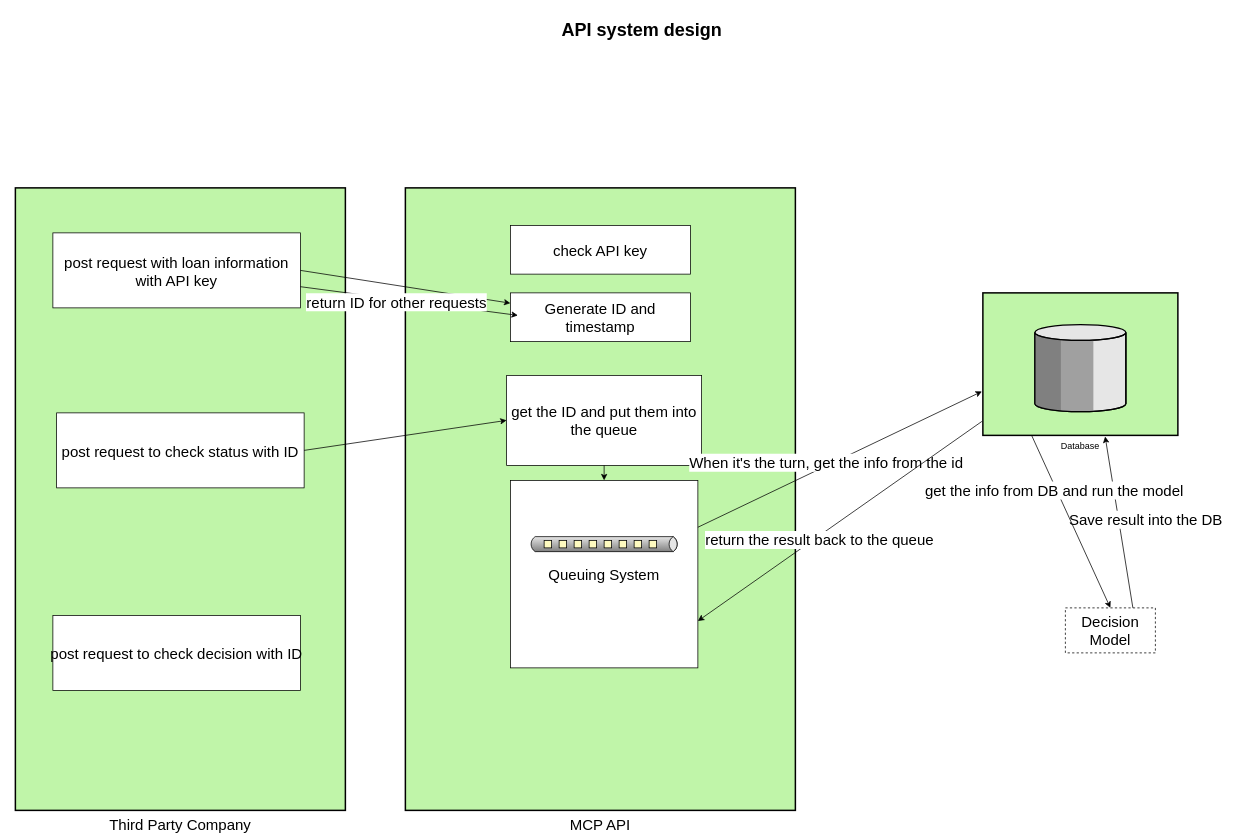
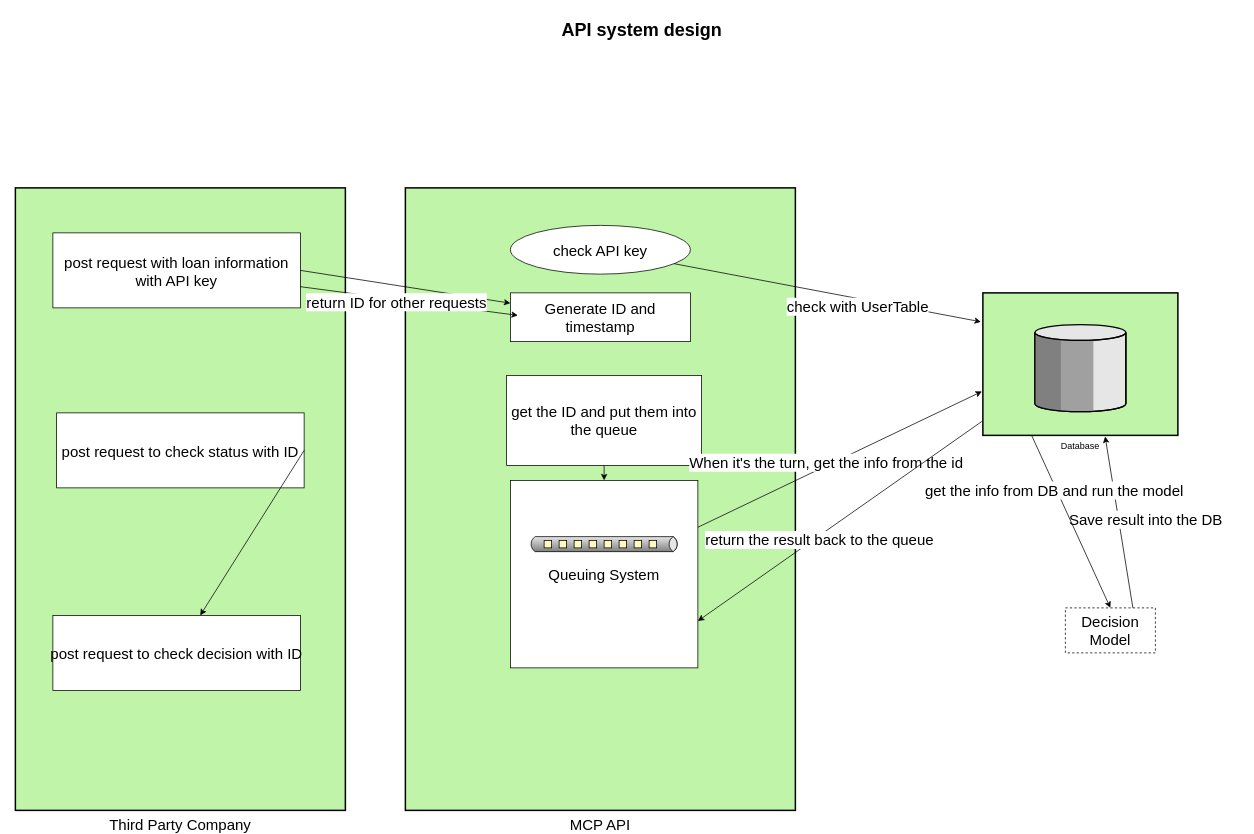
  <mxCell id="0" style=";html=1;" />
  <mxCell id="1" style=";html=1;" parent="0" />
  <mxCell id="2" value="Third Party Company" style="strokeWidth=2;dashed=0;align=center;fontSize=20;shape=rect;verticalLabelPosition=bottom;verticalAlign=top;fillColor=#c0f5a9" parent="1" vertex="1"><mxGeometry x="20" y="250" width="440" height="830" as="geometry" /></mxCell>
  <mxCell id="3" value="post request with loan information&#10;with API key" style="strokeWidth=1;dashed=0;align=center;fontSize=20;shape=rect;fillColor=#ffffff;strokeColor=#000000;" parent="2" vertex="1"><mxGeometry x="50" y="60" width="330" height="100" as="geometry" /></mxCell>
  <mxCell id="4" value="post request to check status with ID" style="strokeWidth=1;dashed=0;align=center;fontSize=20;shape=rect;fillColor=#ffffff;strokeColor=#000000;" vertex="1" parent="2"><mxGeometry x="55" y="300" width="330" height="100" as="geometry" /></mxCell>
  <mxCell id="5" value="post request to check decision with ID" style="strokeWidth=1;dashed=0;align=center;fontSize=20;shape=rect;fillColor=#ffffff;strokeColor=#000000;" vertex="1" parent="2"><mxGeometry x="50" y="570" width="330" height="100" as="geometry" /></mxCell>
  <mxCell id="6" value="Database" style="strokeWidth=2;dashed=0;align=center;fontSize=12;verticalLabelPosition=bottom;verticalAlign=top;shape=mxgraph.eip.message_store;fillColor=#c0f5a9" parent="1" vertex="1"><mxGeometry x="1310" y="390" width="260" height="190" as="geometry" /></mxCell>
  <mxCell id="7" value="API system design" style="text;strokeColor=none;fillColor=none;html=1;fontSize=24;fontStyle=1;verticalAlign=middle;align=center;" parent="1" vertex="1"><mxGeometry x="60" y="20" width="1590" height="40" as="geometry" /></mxCell>
  <mxCell id="8" value="MCP API" style="strokeWidth=2;dashed=0;align=center;fontSize=20;shape=rect;verticalLabelPosition=bottom;verticalAlign=top;fillColor=#c0f5a9" vertex="1" parent="1"><mxGeometry x="540" y="250" width="520" height="830" as="geometry" /></mxCell>
- <mxCell id="9" value="check API key" style="rounded=0;whiteSpace=wrap;html=1;fontSize=20;" vertex="1" parent="1"><mxGeometry x="680" y="300" width="240" height="65" as="geometry" /></mxCell>
+ <mxCell id="9" value="check API key" style="ellipse;whiteSpace=wrap;html=1;fontSize=20;" vertex="1" parent="1"><mxGeometry x="680" y="300" width="240" height="65" as="geometry" /></mxCell>
+ <mxCell id="10" value="" style="endArrow=classic;html=1;fontSize=20;entryX=-0.01;entryY=0.203;entryDx=0;entryDy=0;entryPerimeter=0;" edge="1" parent="1" source="9" target="6"><mxGeometry width="50" height="50" relative="1" as="geometry"><mxPoint x="780" y="560" as="sourcePoint" /><mxPoint x="830" y="510" as="targetPoint" /></mxGeometry></mxCell>
+ <mxCell id="11" value="check with UserTable" style="edgeLabel;html=1;align=center;verticalAlign=middle;resizable=0;points=[];fontSize=20;" vertex="1" connectable="0" parent="10"><mxGeometry x="0.472" y="1" relative="1" as="geometry"><mxPoint x="-57" as="offset" /></mxGeometry></mxCell>
  <mxCell id="12" value="" style="endArrow=classic;html=1;fontSize=20;exitX=1;exitY=0.5;exitDx=0;exitDy=0;" edge="1" parent="1" source="3" target="13"><mxGeometry width="50" height="50" relative="1" as="geometry"><mxPoint x="620" y="560" as="sourcePoint" /><mxPoint x="670" y="510" as="targetPoint" /></mxGeometry></mxCell>
  <mxCell id="13" value="Generate ID and timestamp" style="rounded=0;whiteSpace=wrap;html=1;fontSize=20;" vertex="1" parent="1"><mxGeometry x="680" y="390" width="240" height="65" as="geometry" /></mxCell>
  <mxCell id="14" value="" style="endArrow=classic;html=1;fontSize=20;" edge="1" parent="1" source="3"><mxGeometry width="50" height="50" relative="1" as="geometry"><mxPoint x="370" y="550" as="sourcePoint" /><mxPoint x="690" y="420" as="targetPoint" /></mxGeometry></mxCell>
  <mxCell id="15" value="return ID for other requests" style="edgeLabel;html=1;align=center;verticalAlign=middle;resizable=0;points=[];fontSize=20;" vertex="1" connectable="0" parent="14"><mxGeometry x="-0.12" y="-3" relative="1" as="geometry"><mxPoint as="offset" /></mxGeometry></mxCell>
  <mxCell id="16" value="Queuing System" style="whiteSpace=wrap;html=1;aspect=fixed;fontSize=20;" vertex="1" parent="1"><mxGeometry x="680" y="640" width="250" height="250" as="geometry" /></mxCell>
  <mxCell id="17" value="" style="strokeWidth=1;outlineConnect=0;dashed=0;align=center;html=1;fontSize=8;shape=mxgraph.eip.dataChannel;verticalLabelPosition=bottom;labelBackgroundColor=#ffffff;verticalAlign=top;" vertex="1" parent="1"><mxGeometry x="705" y="590" width="200" height="270" as="geometry" /></mxCell>
  <mxCell id="18" value="get the ID and put them into the queue" style="rounded=0;whiteSpace=wrap;html=1;fontSize=20;" vertex="1" parent="1"><mxGeometry x="675" y="500" width="260" height="120" as="geometry" /></mxCell>
- <mxCell id="19" value="" style="endArrow=classic;html=1;fontSize=20;exitX=1;exitY=0.5;exitDx=0;exitDy=0;entryX=0;entryY=0.5;entryDx=0;entryDy=0;" edge="1" parent="1" source="4" target="18"><mxGeometry width="50" height="50" relative="1" as="geometry"><mxPoint x="420" y="609.25" as="sourcePoint" /><mxPoint x="700" y="590" as="targetPoint" /></mxGeometry></mxCell>
+ <mxCell id="19" value="" style="endArrow=classic;html=1;fontSize=20;exitX=1;exitY=0.5;exitDx=0;exitDy=0;" edge="1" parent="1" source="4" target="5"><mxGeometry width="50" height="50" relative="1" as="geometry"><mxPoint x="420" y="609.25" as="sourcePoint" /><mxPoint x="700" y="590" as="targetPoint" /></mxGeometry></mxCell>
  <mxCell id="20" value="" style="endArrow=classic;html=1;fontSize=20;exitX=0.5;exitY=1;exitDx=0;exitDy=0;" edge="1" parent="1" source="18" target="16"><mxGeometry width="50" height="50" relative="1" as="geometry"><mxPoint x="860" y="550" as="sourcePoint" /><mxPoint x="910" y="500" as="targetPoint" /></mxGeometry></mxCell>
  <mxCell id="21" value="Decision Model" style="rounded=0;whiteSpace=wrap;html=1;fontSize=20;dashed=1;" vertex="1" parent="1"><mxGeometry x="1420" y="810" width="120" height="60" as="geometry" /></mxCell>
  <mxCell id="22" value="" style="endArrow=classic;html=1;fontSize=20;entryX=-0.005;entryY=0.692;entryDx=0;entryDy=0;entryPerimeter=0;exitX=1;exitY=0.25;exitDx=0;exitDy=0;" edge="1" parent="1" source="16" target="6"><mxGeometry width="50" height="50" relative="1" as="geometry"><mxPoint x="1110" y="560" as="sourcePoint" /><mxPoint x="1160" y="670" as="targetPoint" /></mxGeometry></mxCell>
  <mxCell id="23" value="When it's the turn, get the info from the id" style="edgeLabel;html=1;align=center;verticalAlign=middle;resizable=0;points=[];fontSize=20;" vertex="1" connectable="0" parent="22"><mxGeometry x="-0.09" y="5" relative="1" as="geometry"><mxPoint as="offset" /></mxGeometry></mxCell>
  <mxCell id="24" value="" style="endArrow=classic;html=1;fontSize=20;entryX=0.627;entryY=1.008;entryDx=0;entryDy=0;entryPerimeter=0;exitX=0.75;exitY=0;exitDx=0;exitDy=0;" edge="1" parent="1" source="21" target="6"><mxGeometry width="50" height="50" relative="1" as="geometry"><mxPoint x="1260" y="630" as="sourcePoint" /><mxPoint x="1324" y="480" as="targetPoint" /></mxGeometry></mxCell>
  <mxCell id="25" value="Save result into the DB" style="edgeLabel;html=1;align=center;verticalAlign=middle;resizable=0;points=[];fontSize=20;" vertex="1" connectable="0" parent="24"><mxGeometry x="0.357" y="-3" relative="1" as="geometry"><mxPoint x="39" y="37" as="offset" /></mxGeometry></mxCell>
  <mxCell id="26" value="" style="endArrow=classic;html=1;fontSize=20;entryX=0.5;entryY=0;entryDx=0;entryDy=0;exitX=0.25;exitY=1;exitDx=0;exitDy=0;exitPerimeter=0;" edge="1" parent="1" source="6" target="21"><mxGeometry width="50" height="50" relative="1" as="geometry"><mxPoint x="860" y="540" as="sourcePoint" /><mxPoint x="910" y="490" as="targetPoint" /></mxGeometry></mxCell>
  <mxCell id="27" value="get the info from DB and run the model" style="edgeLabel;html=1;align=center;verticalAlign=middle;resizable=0;points=[];fontSize=20;" vertex="1" connectable="0" parent="26"><mxGeometry x="-0.372" y="-2" relative="1" as="geometry"><mxPoint x="-1" as="offset" /></mxGeometry></mxCell>
  <mxCell id="28" value="" style="endArrow=classic;html=1;fontSize=20;exitX=-0.005;exitY=0.902;exitDx=0;exitDy=0;exitPerimeter=0;entryX=1;entryY=0.75;entryDx=0;entryDy=0;" edge="1" parent="1" source="6" target="16"><mxGeometry width="50" height="50" relative="1" as="geometry"><mxPoint x="860" y="540" as="sourcePoint" /><mxPoint x="910" y="490" as="targetPoint" /></mxGeometry></mxCell>
  <mxCell id="29" value="return the result back to the queue" style="edgeLabel;html=1;align=center;verticalAlign=middle;resizable=0;points=[];fontSize=20;" vertex="1" connectable="0" parent="28"><mxGeometry x="0.158" y="4" relative="1" as="geometry"><mxPoint as="offset" /></mxGeometry></mxCell>
